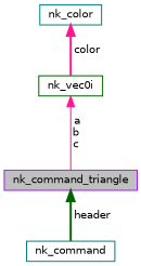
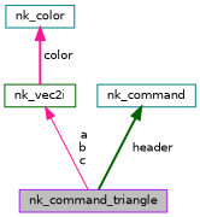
  digraph {
    node [color=teal fillcolor=white fontname=Helvetica fontsize=10 shape=record style=filled]
    edge [color=deeppink dir=back fontname=Helvetica fontsize=10 labelfontname=Helvetica labelfontsize=10 style=bold]
    n1 [color=purple fillcolor=grey75 fontcolor=black height=0.2 label=nk_command_triangle width=0.4]
    n2 [height=0.2 label=nk_color width=0.4]
-   n3 [color=darkgreen height=0.2 label=nk_vec0i width=0.4]
+   n3 [color=darkgreen height=0.2 label=nk_vec2i width=0.4]
    n4 [height=0.2 label=nk_command width=0.4]
    n2 -> n3 [label=" color"]
    n3 -> n1 [label=" a\nb\nc" style=solid]
-   n1 -> n4 [color=darkgreen label=" header"]
+   n4 -> n1 [color=darkgreen label=" header"]
  }
